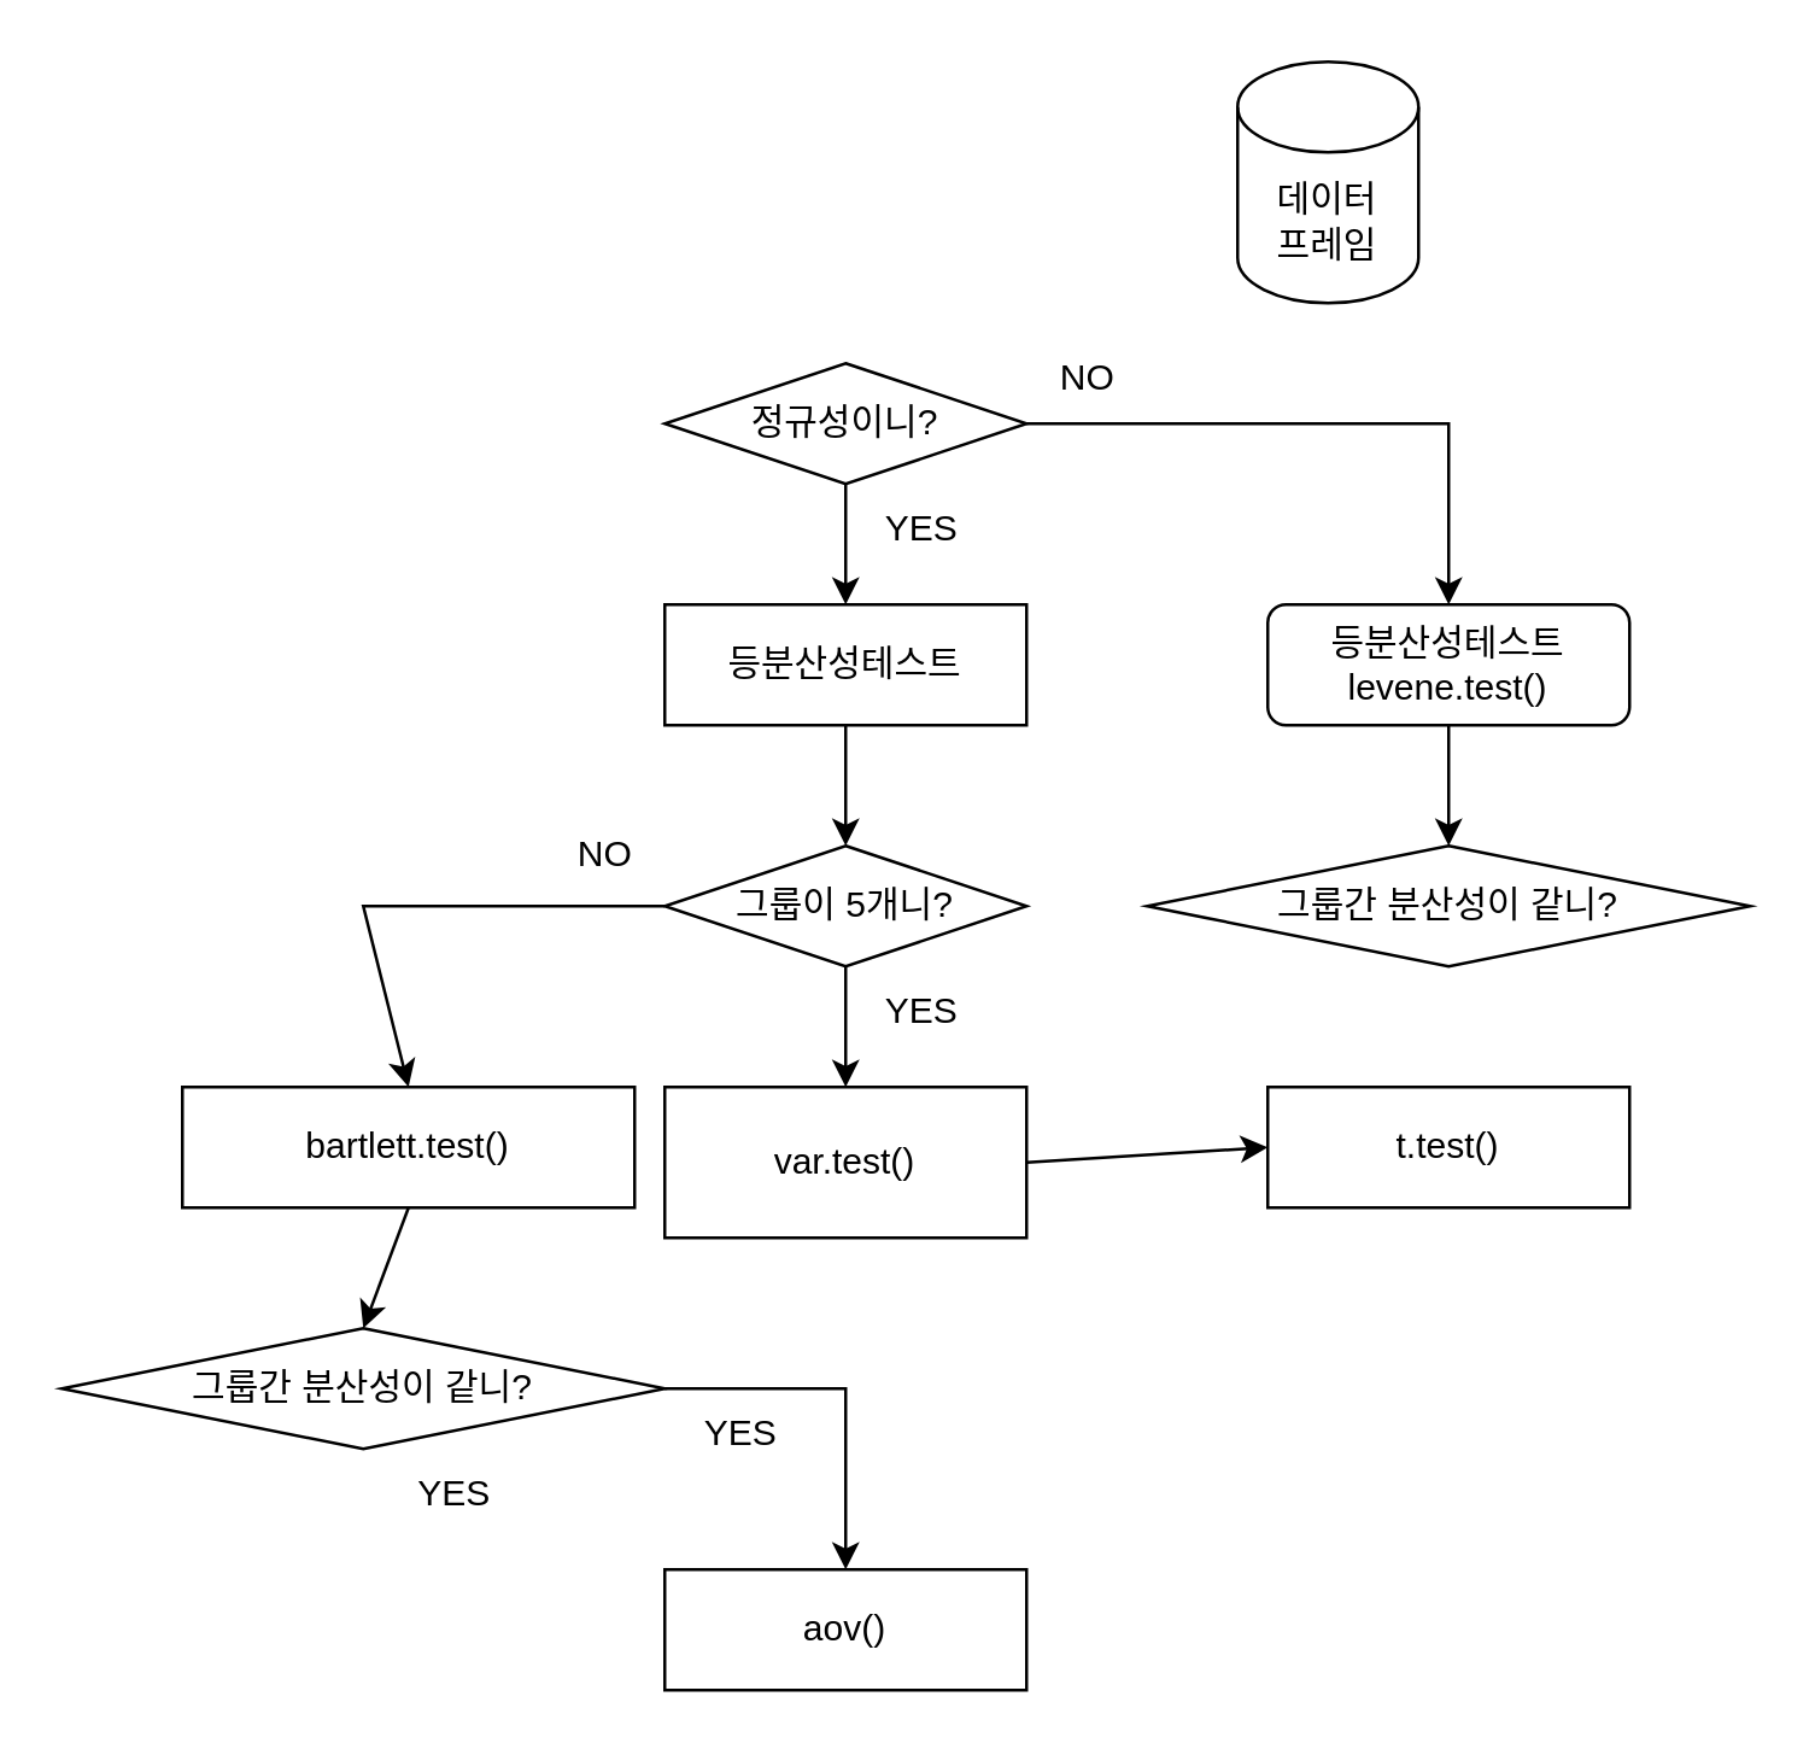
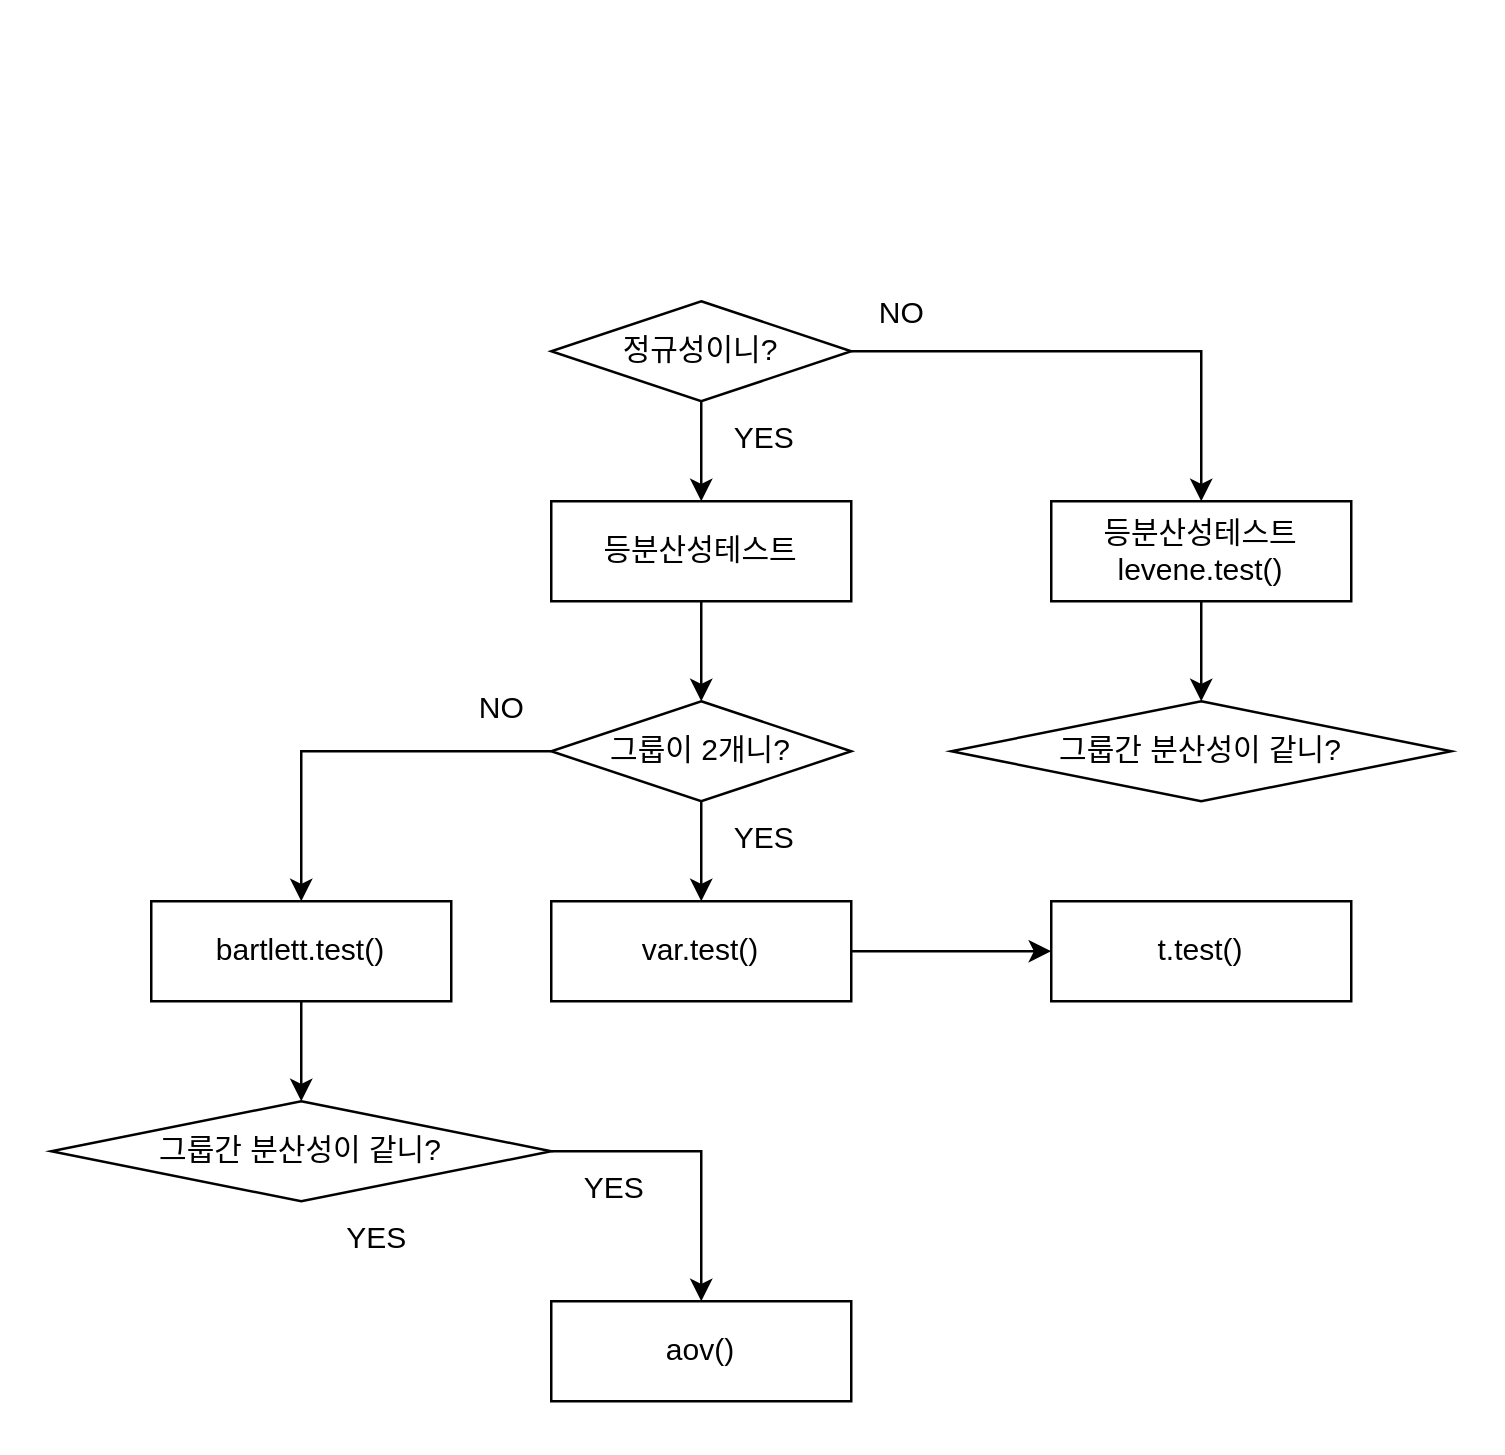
  <mxCell id="0" />
  <mxCell id="1" parent="0" />
- <mxCell id="2" value="&lt;div&gt;데이터&lt;/div&gt;&lt;div&gt;프레임&lt;/div&gt;" style="shape=cylinder3;whiteSpace=wrap;html=1;boundedLbl=1;backgroundOutline=1;size=15;" vertex="1" parent="1"><mxGeometry x="410" y="20" width="60" height="80" as="geometry" /></mxCell>
  <mxCell id="3" value="정규성이니?" style="rhombus;whiteSpace=wrap;html=1;" vertex="1" parent="1"><mxGeometry x="220" y="120" width="120" height="40" as="geometry" /></mxCell>
  <mxCell id="4" value="등분산성테스트" style="whiteSpace=wrap;html=1;" vertex="1" parent="1"><mxGeometry x="220" y="200" width="120" height="40" as="geometry" /></mxCell>
  <mxCell id="5" value="" style="edgeStyle=none;orthogonalLoop=1;jettySize=auto;html=1;rounded=0;exitX=0.5;exitY=1;exitDx=0;exitDy=0;entryX=0.5;entryY=0;entryDx=0;entryDy=0;" edge="1" parent="1" source="3" target="4"><mxGeometry width="100" relative="1" as="geometry"><mxPoint x="360" y="160" as="sourcePoint" /><mxPoint x="460" y="160" as="targetPoint" /><Array as="points" /></mxGeometry></mxCell>
- <mxCell id="6" value="등분산성테스트&lt;div&gt;levene.test()&lt;/div&gt;" style="whiteSpace=wrap;html=1;rounded=1;" vertex="1" parent="1"><mxGeometry x="420" y="200" width="120" height="40" as="geometry" /></mxCell>
+ <mxCell id="6" value="등분산성테스트&lt;div&gt;levene.test()&lt;/div&gt;" style="whiteSpace=wrap;html=1;" vertex="1" parent="1"><mxGeometry x="420" y="200" width="120" height="40" as="geometry" /></mxCell>
  <mxCell id="7" value="" style="edgeStyle=none;orthogonalLoop=1;jettySize=auto;html=1;rounded=0;exitX=1;exitY=0.5;exitDx=0;exitDy=0;entryX=0.5;entryY=0;entryDx=0;entryDy=0;" edge="1" parent="1" source="3" target="6"><mxGeometry width="100" relative="1" as="geometry"><mxPoint x="310" y="280" as="sourcePoint" /><mxPoint x="410" y="280" as="targetPoint" /><Array as="points"><mxPoint x="480" y="140" /></Array></mxGeometry></mxCell>
  <mxCell id="8" value="" style="edgeStyle=none;orthogonalLoop=1;jettySize=auto;html=1;rounded=0;exitX=0.5;exitY=1;exitDx=0;exitDy=0;entryX=0.5;entryY=0;entryDx=0;entryDy=0;" edge="1" parent="1" source="4"><mxGeometry width="100" relative="1" as="geometry"><mxPoint x="300" y="310" as="sourcePoint" /><mxPoint x="280" y="280" as="targetPoint" /><Array as="points" /></mxGeometry></mxCell>
  <mxCell id="9" value="YES" style="text;html=1;align=center;verticalAlign=middle;resizable=0;points=[];autosize=1;strokeColor=none;fillColor=none;" vertex="1" parent="1"><mxGeometry x="280" y="160" width="50" height="30" as="geometry" /></mxCell>
  <mxCell id="10" value="YES" style="text;html=1;align=center;verticalAlign=middle;resizable=0;points=[];autosize=1;strokeColor=none;fillColor=none;" vertex="1" parent="1"><mxGeometry x="280" y="320" width="50" height="30" as="geometry" /></mxCell>
- <mxCell id="11" value="그룹이 5개니?" style="rhombus;whiteSpace=wrap;html=1;" vertex="1" parent="1"><mxGeometry x="220" y="280" width="120" height="40" as="geometry" /></mxCell>
- <mxCell id="12" value="var.test()" style="whiteSpace=wrap;html=1;" vertex="1" parent="1"><mxGeometry x="220" y="360" width="120" height="50" as="geometry" /></mxCell>
+ <mxCell id="11" value="그룹이 2개니?" style="rhombus;whiteSpace=wrap;html=1;" vertex="1" parent="1"><mxGeometry x="220" y="280" width="120" height="40" as="geometry" /></mxCell>
+ <mxCell id="12" value="var.test()" style="whiteSpace=wrap;html=1;" vertex="1" parent="1"><mxGeometry x="220" y="360" width="120" height="40" as="geometry" /></mxCell>
  <mxCell id="13" value="" style="edgeStyle=none;orthogonalLoop=1;jettySize=auto;html=1;rounded=0;exitX=0.5;exitY=1;exitDx=0;exitDy=0;entryX=0.5;entryY=0;entryDx=0;entryDy=0;" edge="1" parent="1" source="11" target="12"><mxGeometry width="100" relative="1" as="geometry"><mxPoint x="310" y="300" as="sourcePoint" /><mxPoint x="410" y="300" as="targetPoint" /><Array as="points" /></mxGeometry></mxCell>
- <mxCell id="14" value="bartlett.test()" style="whiteSpace=wrap;html=1;" vertex="1" parent="1"><mxGeometry x="60" y="360" width="150" height="40" as="geometry" /></mxCell>
+ <mxCell id="14" value="bartlett.test()" style="whiteSpace=wrap;html=1;" vertex="1" parent="1"><mxGeometry x="60" y="360" width="120" height="40" as="geometry" /></mxCell>
  <mxCell id="15" value="" style="edgeStyle=none;orthogonalLoop=1;jettySize=auto;html=1;rounded=0;exitX=0;exitY=0.5;exitDx=0;exitDy=0;entryX=0.5;entryY=0;entryDx=0;entryDy=0;" edge="1" parent="1" source="11" target="14"><mxGeometry width="100" relative="1" as="geometry"><mxPoint x="110" y="310" as="sourcePoint" /><mxPoint x="210" y="310" as="targetPoint" /><Array as="points"><mxPoint x="120" y="300" /></Array></mxGeometry></mxCell>
  <mxCell id="16" value="NO" style="text;html=1;align=center;verticalAlign=middle;resizable=0;points=[];autosize=1;strokeColor=none;fillColor=none;" vertex="1" parent="1"><mxGeometry x="180" y="268" width="40" height="30" as="geometry" /></mxCell>
  <mxCell id="17" value="NO" style="text;html=1;align=center;verticalAlign=middle;resizable=0;points=[];autosize=1;strokeColor=none;fillColor=none;" vertex="1" parent="1"><mxGeometry x="340" y="110" width="40" height="30" as="geometry" /></mxCell>
  <mxCell id="18" value="그룹간 분산성이 같니?" style="rhombus;whiteSpace=wrap;html=1;" vertex="1" parent="1"><mxGeometry x="20" y="440" width="200" height="40" as="geometry" /></mxCell>
  <mxCell id="19" value="" style="edgeStyle=none;orthogonalLoop=1;jettySize=auto;html=1;rounded=0;exitX=0.5;exitY=1;exitDx=0;exitDy=0;entryX=0.5;entryY=0;entryDx=0;entryDy=0;" edge="1" parent="1" source="14" target="18"><mxGeometry width="100" relative="1" as="geometry"><mxPoint x="230" y="480" as="sourcePoint" /><mxPoint x="330" y="480" as="targetPoint" /><Array as="points" /></mxGeometry></mxCell>
  <mxCell id="20" value="YES" style="text;html=1;align=center;verticalAlign=middle;resizable=0;points=[];autosize=1;strokeColor=none;fillColor=none;" vertex="1" parent="1"><mxGeometry x="125" y="480" width="50" height="30" as="geometry" /></mxCell>
  <mxCell id="21" value="YES" style="text;html=1;align=center;verticalAlign=middle;resizable=0;points=[];autosize=1;strokeColor=none;fillColor=none;" vertex="1" parent="1"><mxGeometry x="220" y="460" width="50" height="30" as="geometry" /></mxCell>
  <mxCell id="22" value="그룹간 분산성이 같니?" style="rhombus;whiteSpace=wrap;html=1;" vertex="1" parent="1"><mxGeometry x="380" y="280" width="200" height="40" as="geometry" /></mxCell>
  <mxCell id="23" value="" style="edgeStyle=none;orthogonalLoop=1;jettySize=auto;html=1;rounded=0;exitX=0.5;exitY=1;exitDx=0;exitDy=0;entryX=0.5;entryY=0;entryDx=0;entryDy=0;" edge="1" parent="1" source="6" target="22"><mxGeometry width="100" relative="1" as="geometry"><mxPoint x="470" y="260" as="sourcePoint" /><mxPoint x="570" y="260" as="targetPoint" /><Array as="points" /></mxGeometry></mxCell>
  <mxCell id="24" value="t.test()" style="whiteSpace=wrap;html=1;" vertex="1" parent="1"><mxGeometry x="420" y="360" width="120" height="40" as="geometry" /></mxCell>
  <mxCell id="25" value="" style="edgeStyle=none;orthogonalLoop=1;jettySize=auto;html=1;rounded=0;exitX=1;exitY=0.5;exitDx=0;exitDy=0;entryX=0.5;entryY=0;entryDx=0;entryDy=0;" edge="1" parent="1" source="18" target="26"><mxGeometry width="100" relative="1" as="geometry"><mxPoint x="250" y="560" as="sourcePoint" /><mxPoint x="260" y="550" as="targetPoint" /><Array as="points"><mxPoint x="280" y="460" /></Array></mxGeometry></mxCell>
  <mxCell id="26" value="aov()" style="whiteSpace=wrap;html=1;" vertex="1" parent="1"><mxGeometry x="220" y="520" width="120" height="40" as="geometry" /></mxCell>
  <mxCell id="27" value="" style="edgeStyle=none;orthogonalLoop=1;jettySize=auto;html=1;rounded=0;exitX=1;exitY=0.5;exitDx=0;exitDy=0;entryX=0;entryY=0.5;entryDx=0;entryDy=0;" edge="1" parent="1" source="12" target="24"><mxGeometry width="100" relative="1" as="geometry"><mxPoint x="340" y="490" as="sourcePoint" /><mxPoint x="440" y="490" as="targetPoint" /><Array as="points" /></mxGeometry></mxCell>
